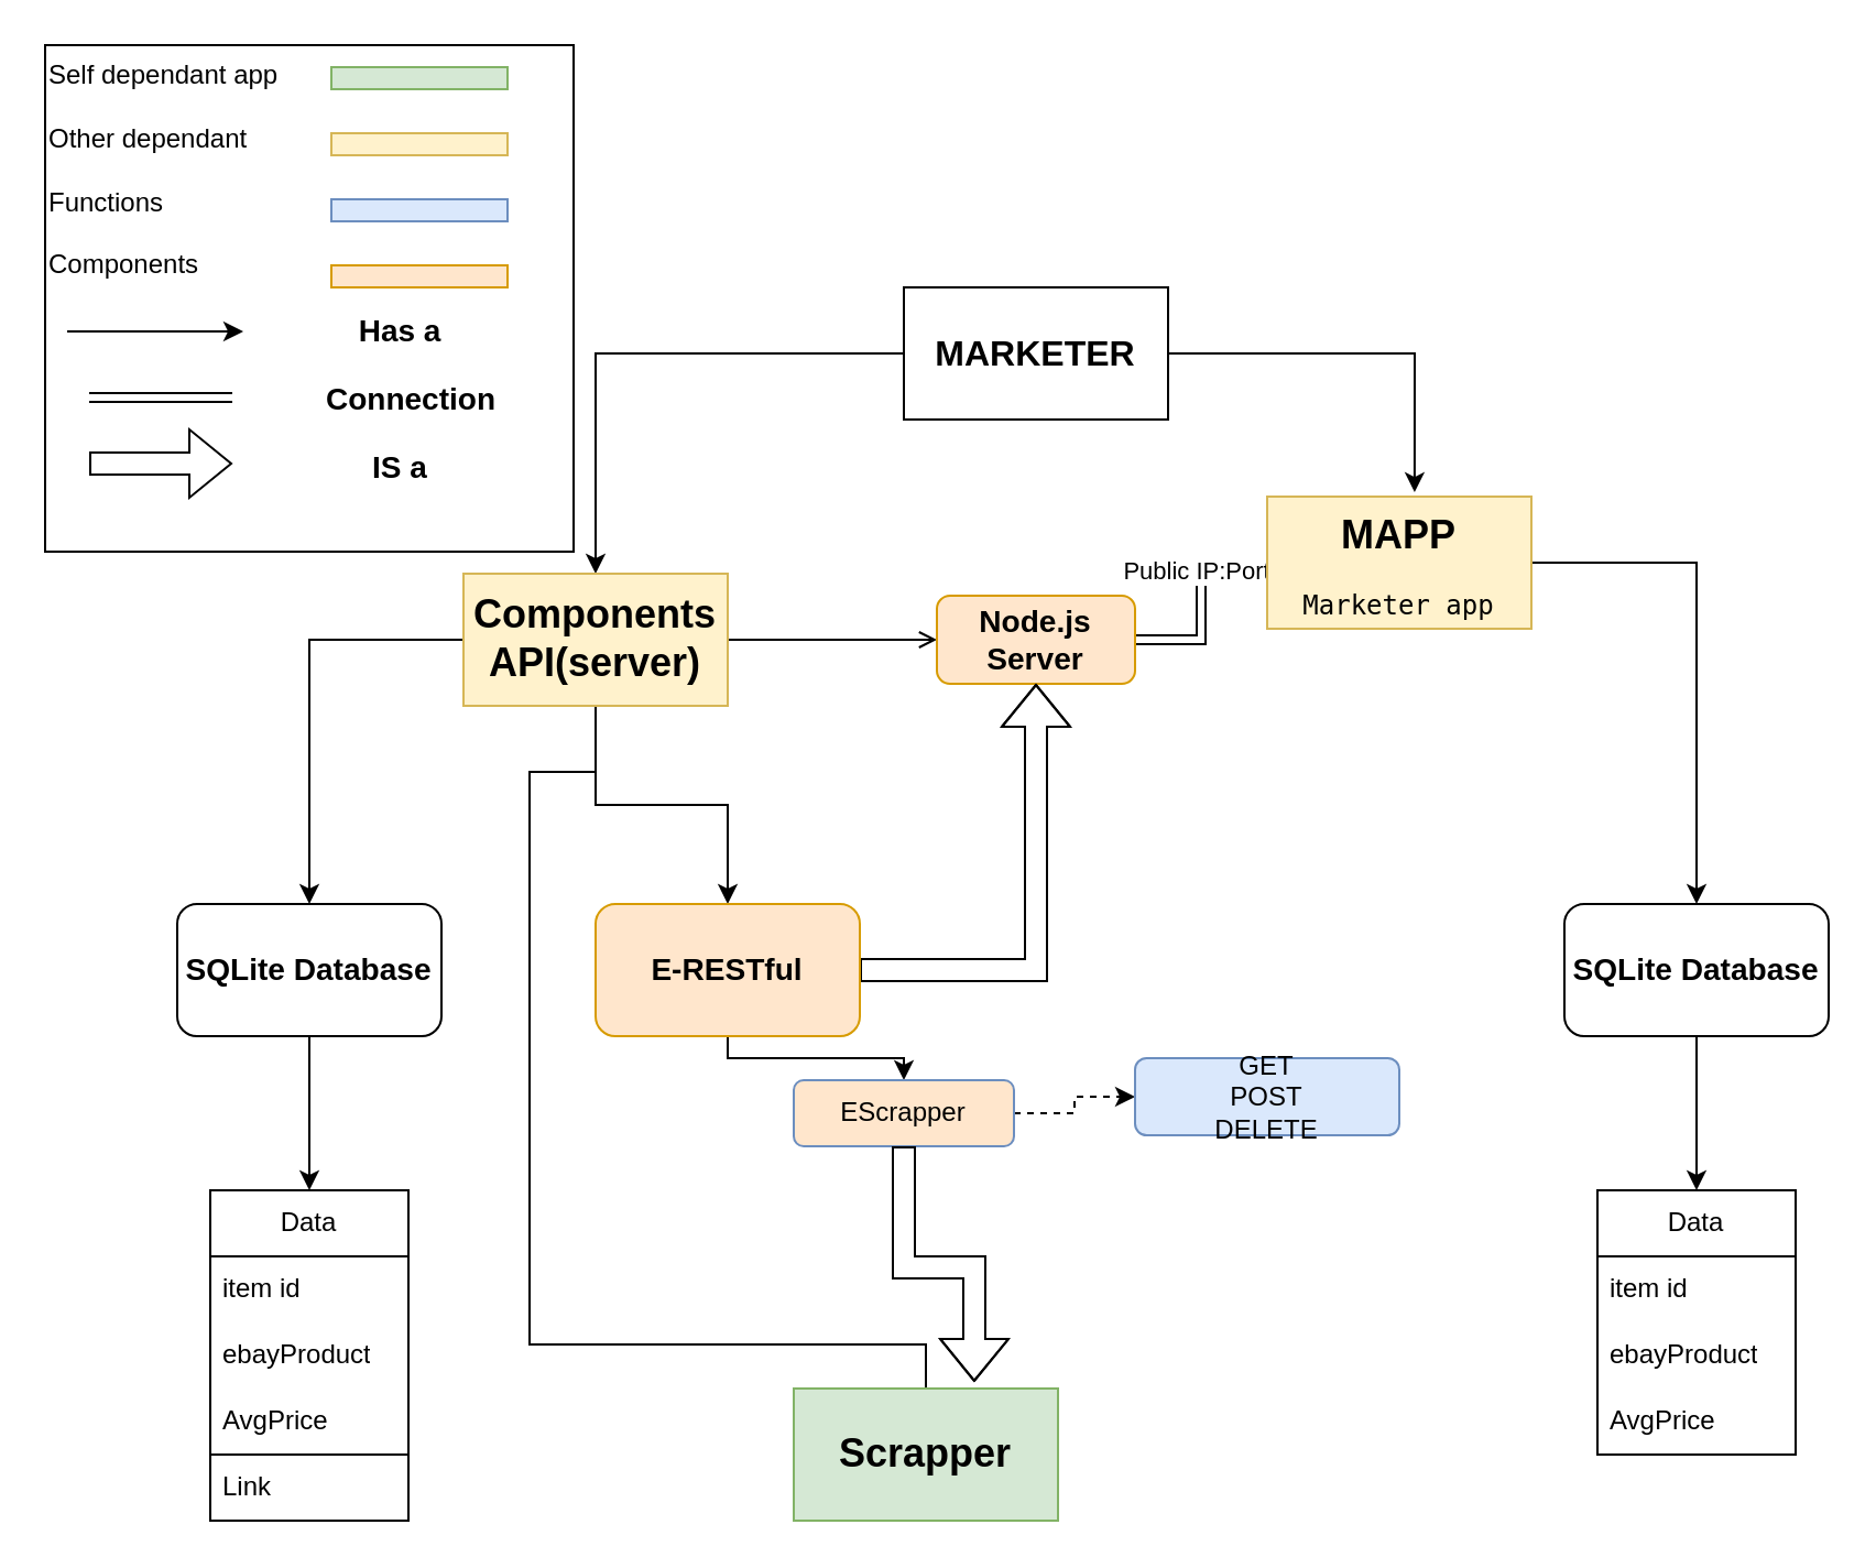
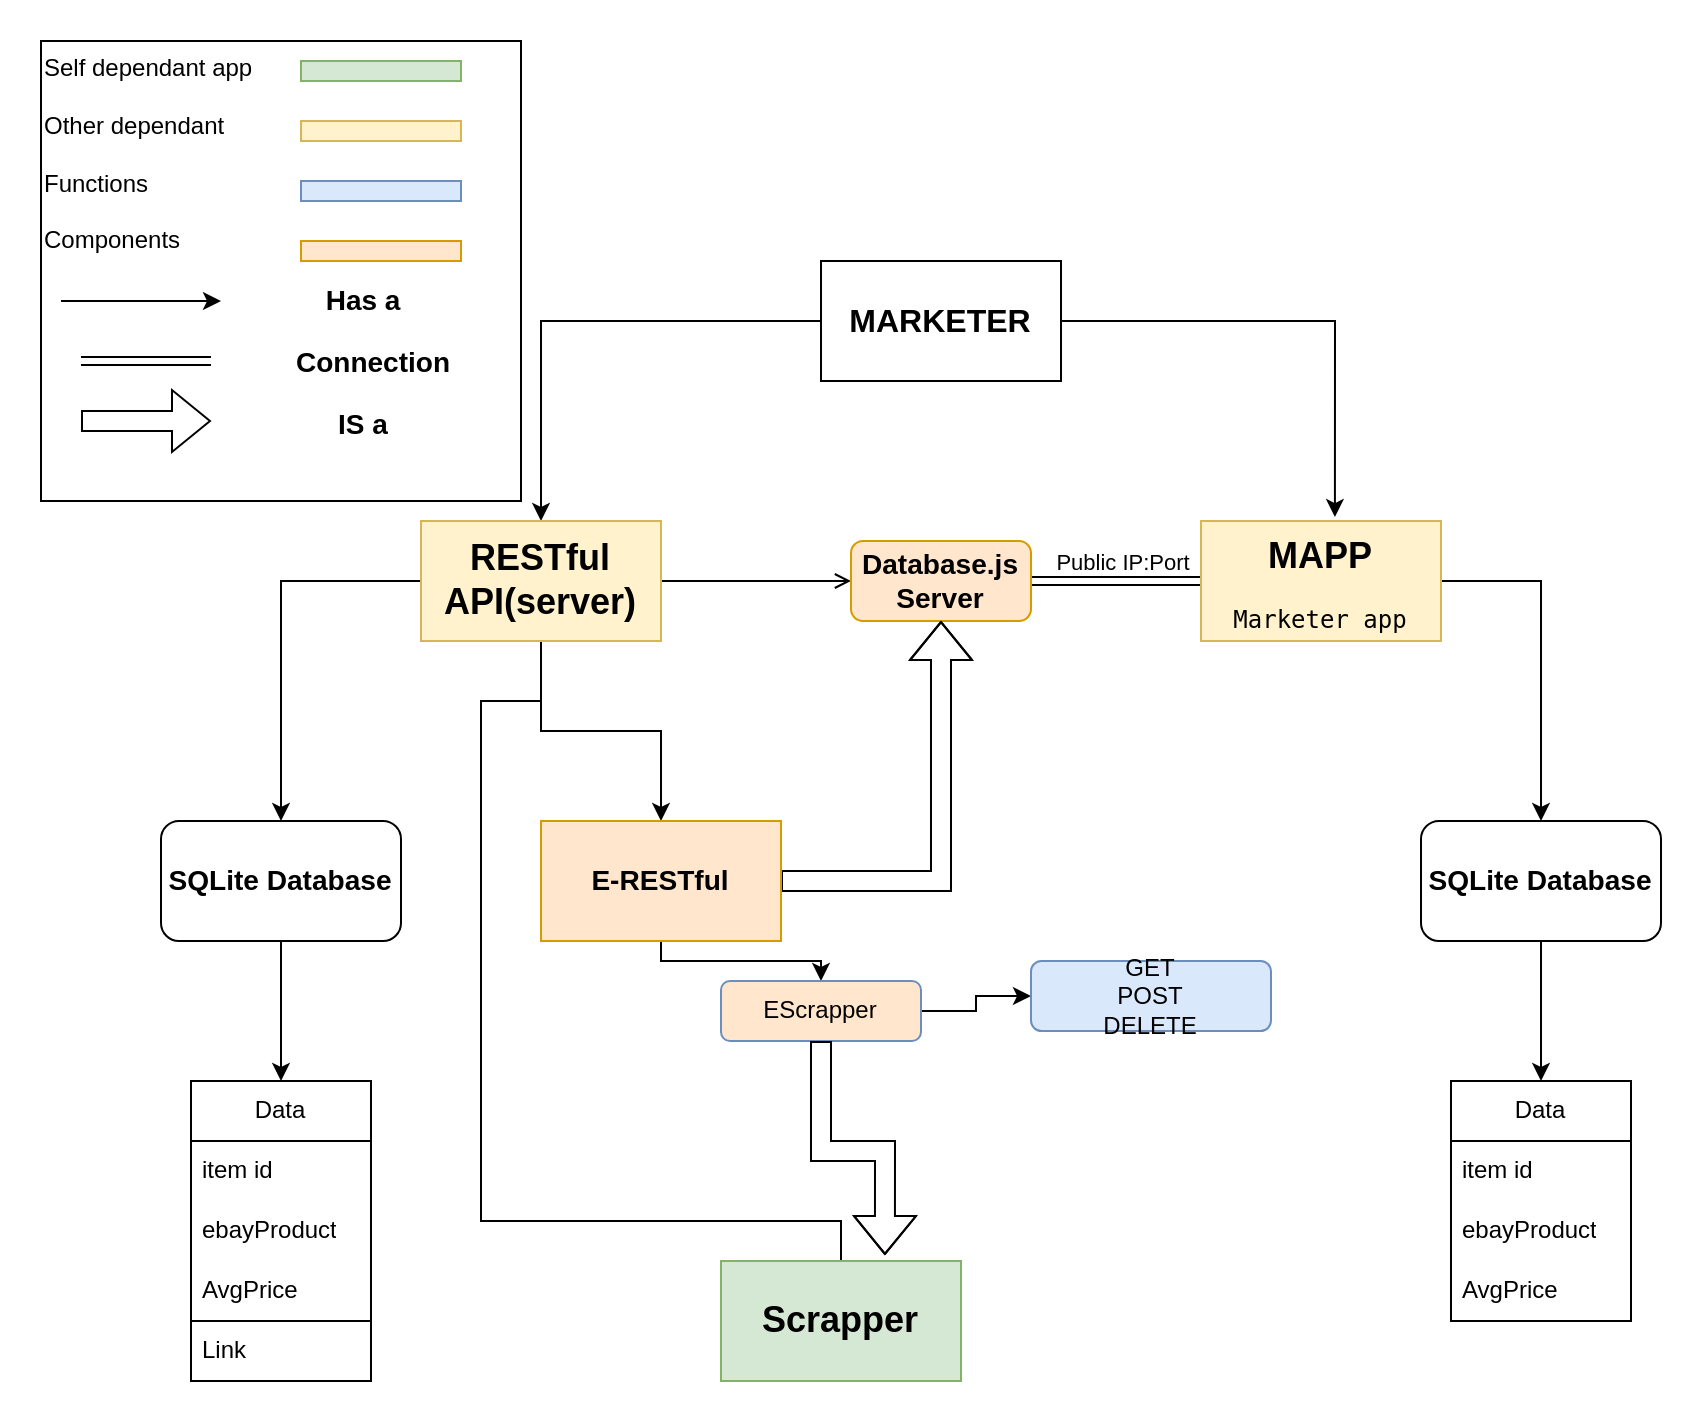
  <mxCell id="0" />
  <mxCell id="1" parent="0" />
  <mxCell id="2" style="edgeStyle=orthogonalEdgeStyle;rounded=0;orthogonalLoop=1;jettySize=auto;html=1;entryX=0.5;entryY=0;entryDx=0;entryDy=0;" edge="1" parent="1" source="3" target="8"><mxGeometry relative="1" as="geometry" /></mxCell>
  <mxCell id="3" value="&lt;font size=&quot;3&quot;&gt;&lt;b&gt;MARKETER&lt;/b&gt;&lt;/font&gt;" style="rounded=0;whiteSpace=wrap;html=1;" vertex="1" parent="1"><mxGeometry x="410" y="130" width="120" height="60" as="geometry" /></mxCell>
  <mxCell id="4" style="edgeStyle=orthogonalEdgeStyle;rounded=0;orthogonalLoop=1;jettySize=auto;html=1;exitX=1;exitY=0.5;exitDx=0;exitDy=0;entryX=0;entryY=0.5;entryDx=0;entryDy=0;endArrow=open;" edge="1" parent="1" source="8" target="18"><mxGeometry relative="1" as="geometry" /></mxCell>
  <mxCell id="5" style="edgeStyle=orthogonalEdgeStyle;rounded=0;orthogonalLoop=1;jettySize=auto;html=1;exitX=0.5;exitY=1;exitDx=0;exitDy=0;entryX=0.5;entryY=0;entryDx=0;entryDy=0;" edge="1" parent="1" source="8" target="21"><mxGeometry relative="1" as="geometry" /></mxCell>
  <mxCell id="6" style="edgeStyle=orthogonalEdgeStyle;rounded=0;orthogonalLoop=1;jettySize=auto;html=1;exitX=0.5;exitY=1;exitDx=0;exitDy=0;entryX=0.5;entryY=0;entryDx=0;entryDy=0;endArrow=none;" edge="1" parent="1" source="8" target="31"><mxGeometry relative="1" as="geometry"><mxPoint x="420" y="530" as="targetPoint" /><Array as="points"><mxPoint x="270" y="350" /><mxPoint x="240" y="350" /><mxPoint x="240" y="610" /><mxPoint x="420" y="610" /></Array></mxGeometry></mxCell>
  <mxCell id="7" style="edgeStyle=orthogonalEdgeStyle;rounded=0;orthogonalLoop=1;jettySize=auto;html=1;exitX=0;exitY=0.5;exitDx=0;exitDy=0;entryX=0.5;entryY=0;entryDx=0;entryDy=0;" edge="1" parent="1" source="8" target="15"><mxGeometry relative="1" as="geometry" /></mxCell>
- <mxCell id="8" value="&lt;h2&gt;Components API(server)&lt;/h2&gt;" style="rounded=0;whiteSpace=wrap;html=1;fillColor=#fff2cc;strokeColor=#d6b656;" vertex="1" parent="1"><mxGeometry x="210" y="260" width="120" height="60" as="geometry" /></mxCell>
+ <mxCell id="8" value="&lt;h2&gt;RESTful API(server)&lt;/h2&gt;" style="rounded=0;whiteSpace=wrap;html=1;fillColor=#fff2cc;strokeColor=#d6b656;" vertex="1" parent="1"><mxGeometry x="210" y="260" width="120" height="60" as="geometry" /></mxCell>
  <mxCell id="9" style="edgeStyle=orthogonalEdgeStyle;rounded=0;orthogonalLoop=1;jettySize=auto;html=1;exitX=0;exitY=0.5;exitDx=0;exitDy=0;shape=link;" edge="1" parent="1" source="12" target="18"><mxGeometry relative="1" as="geometry"><mxPoint x="540" y="290" as="targetPoint" /></mxGeometry></mxCell>
  <mxCell id="10" value="Public IP:Port" style="edgeLabel;html=1;align=center;verticalAlign=middle;resizable=0;points=[];" vertex="1" connectable="0" parent="9"><mxGeometry x="-0.106" y="-1" relative="1" as="geometry"><mxPoint x="-2" y="-9" as="offset" /></mxGeometry></mxCell>
  <mxCell id="11" style="edgeStyle=orthogonalEdgeStyle;rounded=0;orthogonalLoop=1;jettySize=auto;html=1;exitX=1;exitY=0.5;exitDx=0;exitDy=0;entryX=0.5;entryY=0;entryDx=0;entryDy=0;" edge="1" parent="1" source="12" target="17"><mxGeometry relative="1" as="geometry" /></mxCell>
- <mxCell id="12" value="&lt;p style=&quot;line-height: 120%;&quot;&gt;&lt;/p&gt;&lt;h2&gt;MAPP&lt;/h2&gt;&lt;pre style=&quot;line-height: 90%;&quot;&gt;Marketer app&lt;/pre&gt;&lt;p&gt;&lt;/p&gt;" style="rounded=0;whiteSpace=wrap;html=1;fillColor=#fff2cc;strokeColor=#d6b656;" vertex="1" parent="1"><mxGeometry x="575" y="225" width="120" height="60" as="geometry" /></mxCell>
+ <mxCell id="12" value="&lt;p style=&quot;line-height: 120%;&quot;&gt;&lt;/p&gt;&lt;h2&gt;MAPP&lt;/h2&gt;&lt;pre style=&quot;line-height: 90%;&quot;&gt;Marketer app&lt;/pre&gt;&lt;p&gt;&lt;/p&gt;" style="rounded=0;whiteSpace=wrap;html=1;fillColor=#fff2cc;strokeColor=#d6b656;" vertex="1" parent="1"><mxGeometry x="600" y="260" width="120" height="60" as="geometry" /></mxCell>
  <mxCell id="13" style="edgeStyle=orthogonalEdgeStyle;rounded=0;orthogonalLoop=1;jettySize=auto;html=1;exitX=1;exitY=0.5;exitDx=0;exitDy=0;entryX=0.558;entryY=-0.033;entryDx=0;entryDy=0;entryPerimeter=0;" edge="1" parent="1" source="3" target="12"><mxGeometry relative="1" as="geometry" /></mxCell>
  <mxCell id="14" style="edgeStyle=orthogonalEdgeStyle;rounded=0;orthogonalLoop=1;jettySize=auto;html=1;exitX=0.5;exitY=1;exitDx=0;exitDy=0;" edge="1" parent="1" source="15"><mxGeometry relative="1" as="geometry"><mxPoint x="140" y="540" as="targetPoint" /></mxGeometry></mxCell>
  <mxCell id="15" value="&lt;h3&gt;SQLite Database&lt;/h3&gt;" style="rounded=1;whiteSpace=wrap;html=1;" vertex="1" parent="1"><mxGeometry x="80" y="410" width="120" height="60" as="geometry" /></mxCell>
  <mxCell id="16" style="edgeStyle=orthogonalEdgeStyle;rounded=0;orthogonalLoop=1;jettySize=auto;html=1;exitX=0.5;exitY=1;exitDx=0;exitDy=0;entryX=0.5;entryY=0;entryDx=0;entryDy=0;" edge="1" parent="1" source="17" target="27"><mxGeometry relative="1" as="geometry" /></mxCell>
  <mxCell id="17" value="&lt;h3&gt;SQLite Database&lt;/h3&gt;" style="rounded=1;whiteSpace=wrap;html=1;" vertex="1" parent="1"><mxGeometry x="710" y="410" width="120" height="60" as="geometry" /></mxCell>
- <mxCell id="18" value="&lt;h3&gt;Node.js Server&lt;/h3&gt;" style="rounded=1;whiteSpace=wrap;html=1;fillColor=#ffe6cc;strokeColor=#d79b00;" vertex="1" parent="1"><mxGeometry x="425" y="270" width="90" height="40" as="geometry" /></mxCell>
+ <mxCell id="18" value="&lt;h3&gt;Database.js Server&lt;/h3&gt;" style="rounded=1;whiteSpace=wrap;html=1;fillColor=#ffe6cc;strokeColor=#d79b00;" vertex="1" parent="1"><mxGeometry x="425" y="270" width="90" height="40" as="geometry" /></mxCell>
  <mxCell id="19" style="edgeStyle=orthogonalEdgeStyle;rounded=0;orthogonalLoop=1;jettySize=auto;html=1;exitX=0.5;exitY=1;exitDx=0;exitDy=0;entryX=0.5;entryY=0;entryDx=0;entryDy=0;" edge="1" parent="1" source="21" target="36"><mxGeometry relative="1" as="geometry"><Array as="points"><mxPoint x="330" y="480" /><mxPoint x="410" y="480" /></Array></mxGeometry></mxCell>
  <mxCell id="20" style="edgeStyle=orthogonalEdgeStyle;rounded=0;orthogonalLoop=1;jettySize=auto;html=1;exitX=1;exitY=0.5;exitDx=0;exitDy=0;entryX=0.5;entryY=1;entryDx=0;entryDy=0;shape=flexArrow;startSize=6;strokeWidth=1;endSize=6;sourcePerimeterSpacing=0;fillColor=none;" edge="1" parent="1" source="21" target="18"><mxGeometry relative="1" as="geometry" /></mxCell>
- <mxCell id="21" value="&lt;h3&gt;E-RESTful&lt;/h3&gt;" style="rounded=1;whiteSpace=wrap;html=1;fillColor=#ffe6cc;strokeColor=#d79b00;" vertex="1" parent="1"><mxGeometry x="270" y="410" width="120" height="60" as="geometry" /></mxCell>
+ <mxCell id="21" value="&lt;h3&gt;E-RESTful&lt;/h3&gt;" style="whiteSpace=wrap;html=1;fillColor=#ffe6cc;strokeColor=#d79b00;rounded=0;" vertex="1" parent="1"><mxGeometry x="270" y="410" width="120" height="60" as="geometry" /></mxCell>
  <mxCell id="22" value="Data" style="swimlane;fontStyle=0;childLayout=stackLayout;horizontal=1;startSize=30;horizontalStack=0;resizeParent=1;resizeParentMax=0;resizeLast=0;collapsible=1;marginBottom=0;whiteSpace=wrap;html=1;" vertex="1" parent="1"><mxGeometry x="95" y="540" width="90" height="150" as="geometry" /></mxCell>
  <mxCell id="23" value="item id" style="text;strokeColor=none;fillColor=none;align=left;verticalAlign=middle;spacingLeft=4;spacingRight=4;overflow=hidden;points=[[0,0.5],[1,0.5]];portConstraint=eastwest;rotatable=0;whiteSpace=wrap;html=1;" vertex="1" parent="22"><mxGeometry y="30" width="90" height="30" as="geometry" /></mxCell>
  <mxCell id="24" value="ebayProduct" style="text;strokeColor=none;fillColor=none;align=left;verticalAlign=middle;spacingLeft=4;spacingRight=4;overflow=hidden;points=[[0,0.5],[1,0.5]];portConstraint=eastwest;rotatable=0;whiteSpace=wrap;html=1;" vertex="1" parent="22"><mxGeometry y="60" width="90" height="30" as="geometry" /></mxCell>
  <mxCell id="25" value="AvgPrice" style="text;strokeColor=none;fillColor=none;align=left;verticalAlign=middle;spacingLeft=4;spacingRight=4;overflow=hidden;points=[[0,0.5],[1,0.5]];portConstraint=eastwest;rotatable=0;whiteSpace=wrap;html=1;" vertex="1" parent="22"><mxGeometry y="90" width="90" height="30" as="geometry" /></mxCell>
  <mxCell id="26" value="Link" style="rounded=0;whiteSpace=wrap;html=1;align=left;spacingLeft=4;labelBorderColor=none;" vertex="1" parent="22"><mxGeometry y="120" width="90" height="30" as="geometry" /></mxCell>
  <mxCell id="27" value="Data" style="swimlane;fontStyle=0;childLayout=stackLayout;horizontal=1;startSize=30;horizontalStack=0;resizeParent=1;resizeParentMax=0;resizeLast=0;collapsible=1;marginBottom=0;whiteSpace=wrap;html=1;" vertex="1" parent="1"><mxGeometry x="725" y="540" width="90" height="120" as="geometry" /></mxCell>
  <mxCell id="28" value="item id" style="text;strokeColor=none;fillColor=none;align=left;verticalAlign=middle;spacingLeft=4;spacingRight=4;overflow=hidden;points=[[0,0.5],[1,0.5]];portConstraint=eastwest;rotatable=0;whiteSpace=wrap;html=1;" vertex="1" parent="27"><mxGeometry y="30" width="90" height="30" as="geometry" /></mxCell>
  <mxCell id="29" value="ebayProduct" style="text;strokeColor=none;fillColor=none;align=left;verticalAlign=middle;spacingLeft=4;spacingRight=4;overflow=hidden;points=[[0,0.5],[1,0.5]];portConstraint=eastwest;rotatable=0;whiteSpace=wrap;html=1;" vertex="1" parent="27"><mxGeometry y="60" width="90" height="30" as="geometry" /></mxCell>
  <mxCell id="30" value="AvgPrice" style="text;strokeColor=none;fillColor=none;align=left;verticalAlign=middle;spacingLeft=4;spacingRight=4;overflow=hidden;points=[[0,0.5],[1,0.5]];portConstraint=eastwest;rotatable=0;whiteSpace=wrap;html=1;" vertex="1" parent="27"><mxGeometry y="90" width="90" height="30" as="geometry" /></mxCell>
  <mxCell id="31" value="&lt;h2&gt;Scrapper&lt;/h2&gt;" style="rounded=0;whiteSpace=wrap;html=1;fillColor=#d5e8d4;strokeColor=#82b366;" vertex="1" parent="1"><mxGeometry x="360" y="630" width="120" height="60" as="geometry" /></mxCell>
  <mxCell id="32" value="Self dependant app&lt;br&gt;&lt;br&gt;Other&amp;nbsp;dependant&lt;span style=&quot;&quot;&gt;&lt;span style=&quot;&quot;&gt;&lt;span style=&quot;white-space: pre;&quot;&gt;&amp;nbsp;&amp;nbsp;&amp;nbsp;&amp;nbsp;&lt;/span&gt;&lt;/span&gt;&lt;br&gt;&lt;br&gt;Functions&lt;br&gt;&lt;br&gt;Components&lt;br&gt;&lt;/span&gt;" style="whiteSpace=wrap;html=1;align=left;verticalAlign=top;" vertex="1" parent="1"><mxGeometry x="20" y="20" width="240" height="230" as="geometry" /></mxCell>
  <mxCell id="33" value="" style="rounded=0;whiteSpace=wrap;html=1;fillColor=#d5e8d4;strokeColor=#82b366;" vertex="1" parent="1"><mxGeometry x="150" y="30" width="80" height="10" as="geometry" /></mxCell>
  <mxCell id="34" value="" style="rounded=0;whiteSpace=wrap;html=1;fillColor=#fff2cc;strokeColor=#d6b656;" vertex="1" parent="1"><mxGeometry x="150" y="60" width="80" height="10" as="geometry" /></mxCell>
- <mxCell id="35" style="edgeStyle=orthogonalEdgeStyle;rounded=0;orthogonalLoop=1;jettySize=auto;html=1;exitX=1;exitY=0.5;exitDx=0;exitDy=0;entryX=0;entryY=0.5;entryDx=0;entryDy=0;dashed=1;" edge="1" parent="1" source="36" target="44"><mxGeometry relative="1" as="geometry" /></mxCell>
+ <mxCell id="35" style="edgeStyle=orthogonalEdgeStyle;rounded=0;orthogonalLoop=1;jettySize=auto;html=1;exitX=1;exitY=0.5;exitDx=0;exitDy=0;entryX=0;entryY=0.5;entryDx=0;entryDy=0;" edge="1" parent="1" source="36" target="44"><mxGeometry relative="1" as="geometry" /></mxCell>
  <mxCell id="36" value="EScrapper" style="rounded=1;whiteSpace=wrap;html=1;fillColor=#ffe6cc;strokeColor=#6c8ebf;" vertex="1" parent="1"><mxGeometry x="360" y="490" width="100" height="30" as="geometry" /></mxCell>
  <mxCell id="37" value="" style="endArrow=classic;html=1;rounded=0;" edge="1" parent="1"><mxGeometry width="50" height="50" relative="1" as="geometry"><mxPoint y="150" as="sourcePoint" x="30" /><mxPoint x="110" y="150" as="targetPoint" /><Array as="points" /></mxGeometry></mxCell>
  <mxCell id="38" value="&lt;font style=&quot;font-size: 14px;&quot;&gt;&lt;b&gt;Has a&lt;/b&gt;&lt;/font&gt;" style="edgeLabel;html=1;align=center;verticalAlign=middle;resizable=0;points=[];" vertex="1" connectable="0" parent="37"><mxGeometry y="1" relative="1" as="geometry"><mxPoint x="110" as="offset" /></mxGeometry></mxCell>
  <mxCell id="39" style="edgeStyle=orthogonalEdgeStyle;rounded=0;orthogonalLoop=1;jettySize=auto;html=1;exitX=0.5;exitY=1;exitDx=0;exitDy=0;entryX=0.683;entryY=-0.05;entryDx=0;entryDy=0;entryPerimeter=0;shape=flexArrow;" edge="1" parent="1" source="36" target="31"><mxGeometry relative="1" as="geometry" /></mxCell>
  <mxCell id="40" value="" style="endArrow=classic;html=1;rounded=0;shape=link;" edge="1" parent="1"><mxGeometry width="50" height="50" relative="1" as="geometry"><mxPoint x="40" y="180" as="sourcePoint" /><mxPoint x="105" y="180" as="targetPoint" /></mxGeometry></mxCell>
  <mxCell id="41" value="&lt;b&gt;&lt;font style=&quot;font-size: 14px;&quot;&gt;Connection&lt;/font&gt;&lt;/b&gt;" style="edgeLabel;html=1;align=center;verticalAlign=middle;resizable=0;points=[];" vertex="1" connectable="0" parent="40"><mxGeometry x="0.046" y="-4" relative="1" as="geometry"><mxPoint x="111" y="-4" as="offset" /></mxGeometry></mxCell>
  <mxCell id="42" value="" style="shape=flexArrow;endArrow=classic;html=1;rounded=0;" edge="1" parent="1"><mxGeometry width="50" height="50" relative="1" as="geometry"><mxPoint x="40" y="210" as="sourcePoint" /><mxPoint x="105" y="210" as="targetPoint" /></mxGeometry></mxCell>
  <mxCell id="43" value="IS a" style="edgeLabel;html=1;align=center;verticalAlign=middle;resizable=0;points=[];fontSize=14;fontStyle=1" vertex="1" connectable="0" parent="42"><mxGeometry x="0.015" y="-1" relative="1" as="geometry"><mxPoint x="107" as="offset" /></mxGeometry></mxCell>
  <mxCell id="44" value="GET&lt;br&gt;POST&lt;br&gt;DELETE" style="rounded=1;whiteSpace=wrap;html=1;fillColor=#dae8fc;strokeColor=#6c8ebf;" vertex="1" parent="1"><mxGeometry x="515" y="480" width="120" height="35" as="geometry" /></mxCell>
  <mxCell id="45" value="" style="rounded=0;whiteSpace=wrap;html=1;fillColor=#dae8fc;strokeColor=#6c8ebf;" vertex="1" parent="1"><mxGeometry x="150" y="90" width="80" height="10" as="geometry" /></mxCell>
  <mxCell id="46" value="" style="rounded=0;whiteSpace=wrap;html=1;fillColor=#ffe6cc;strokeColor=#d79b00;" vertex="1" parent="1"><mxGeometry x="150" y="120" width="80" height="10" as="geometry" /></mxCell>
